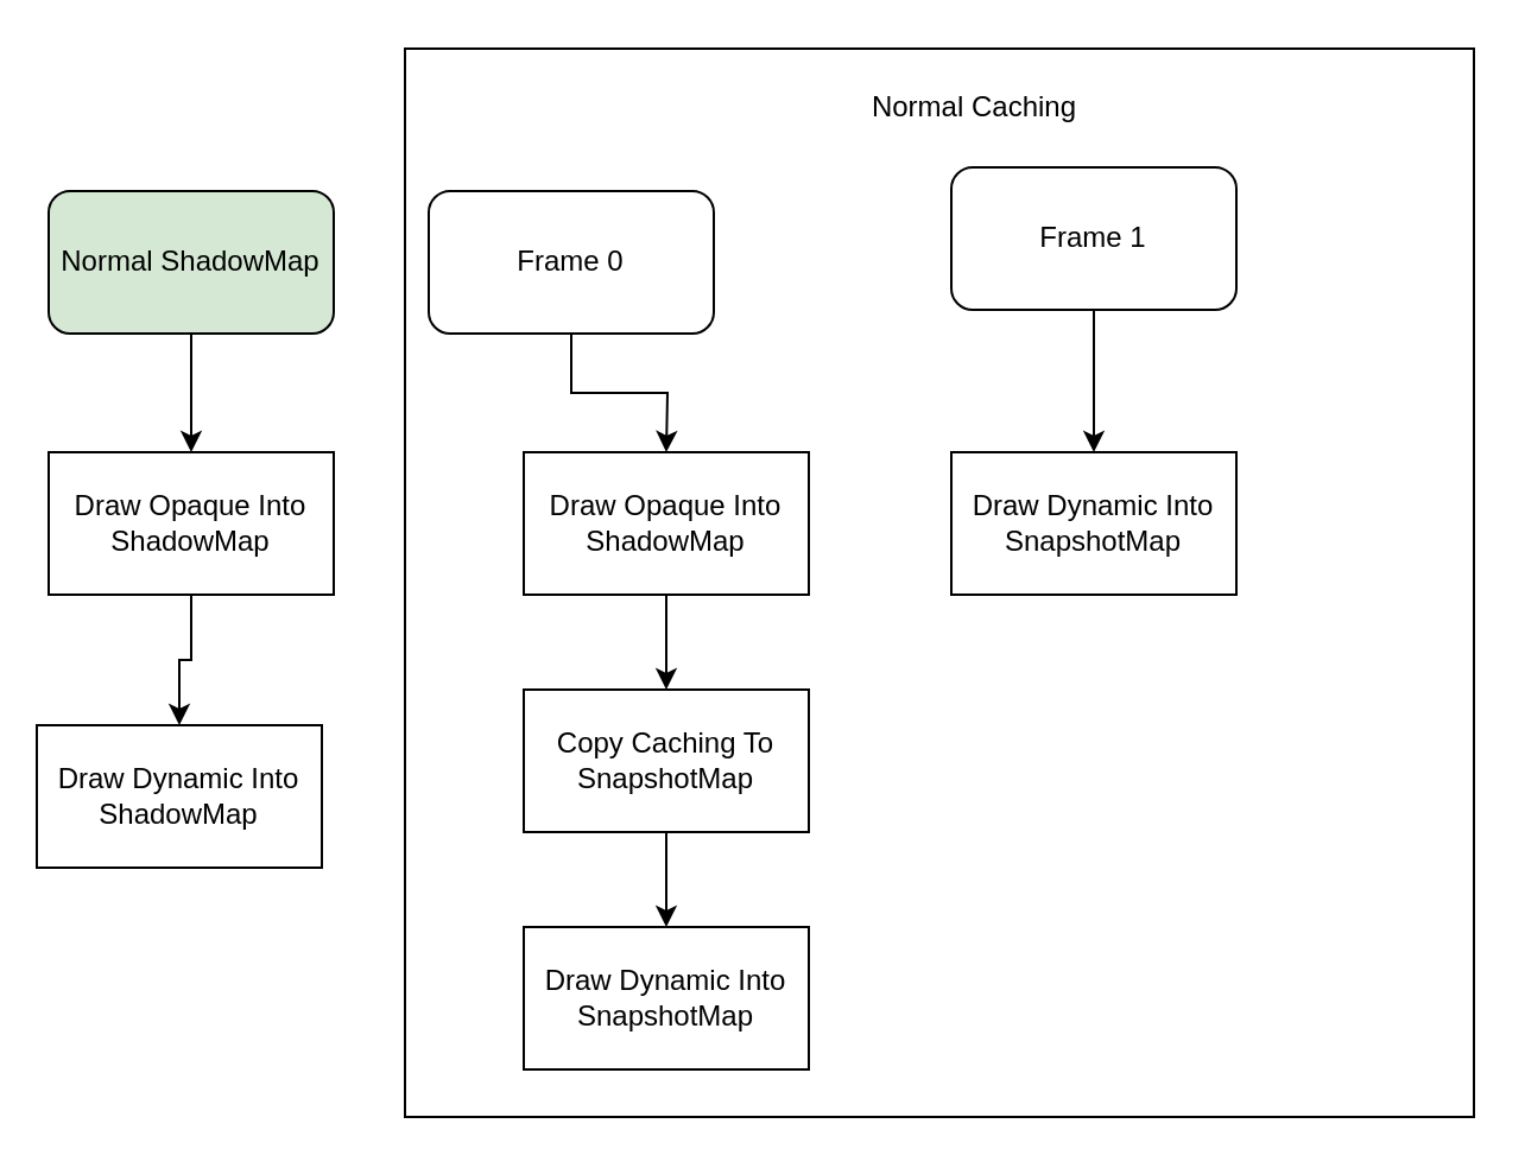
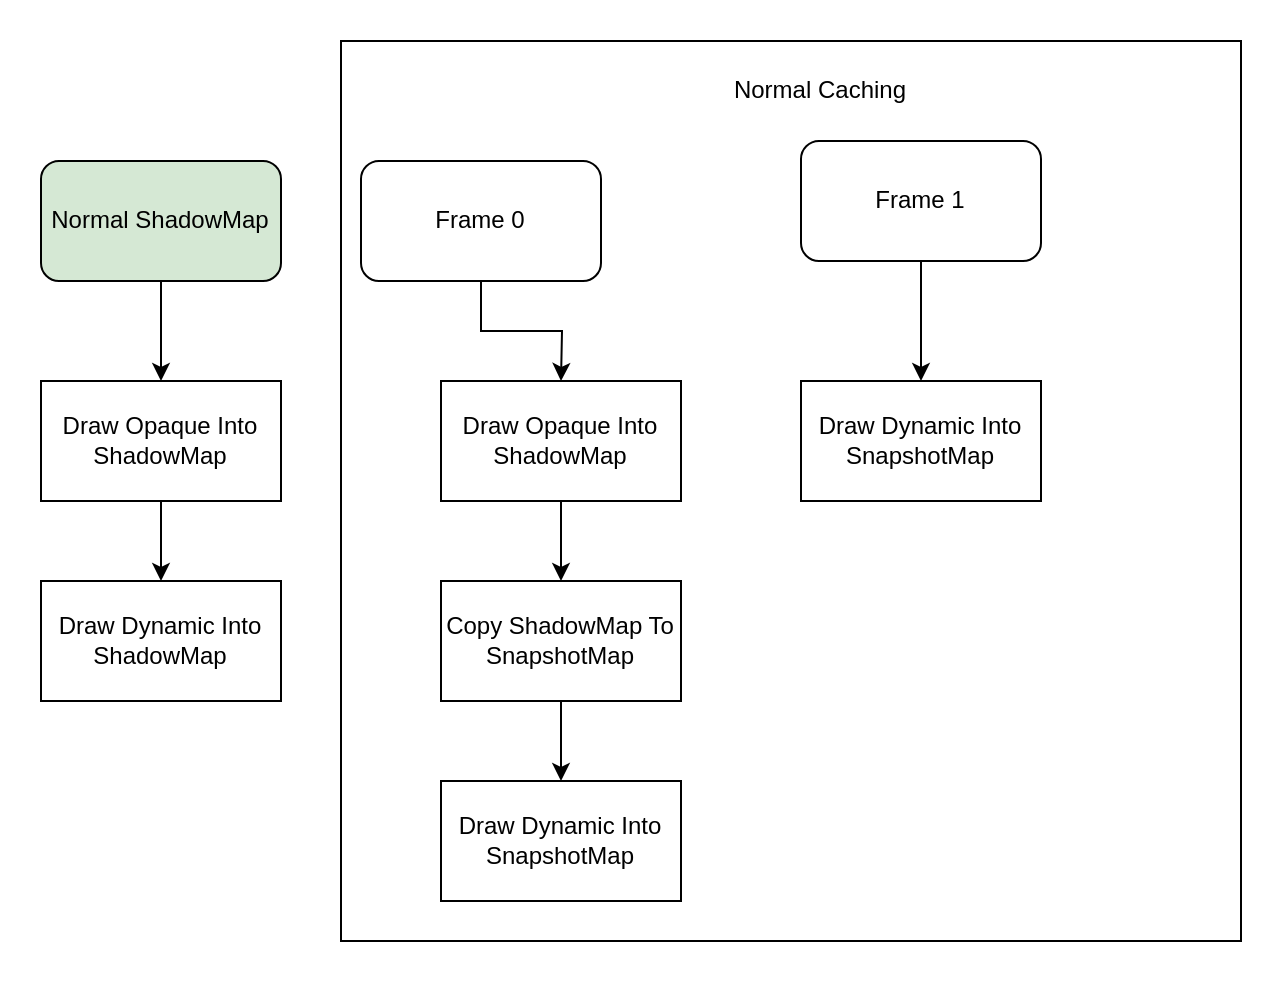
  <mxCell id="0" />
  <mxCell id="1" parent="0" />
  <mxCell id="2" value="" style="whiteSpace=wrap;html=1;aspect=fixed;" vertex="1" parent="1"><mxGeometry x="170" y="20" width="450" height="450" as="geometry" /></mxCell>
  <mxCell id="3" style="edgeStyle=orthogonalEdgeStyle;rounded=0;orthogonalLoop=1;jettySize=auto;html=1;" edge="1" parent="1" source="4"><mxGeometry relative="1" as="geometry"><mxPoint x="280" y="190" as="targetPoint" /></mxGeometry></mxCell>
  <mxCell id="4" value="Frame 0" style="rounded=1;whiteSpace=wrap;html=1;" vertex="1" parent="1"><mxGeometry x="180" y="80" width="120" height="60" as="geometry" /></mxCell>
  <mxCell id="5" style="edgeStyle=orthogonalEdgeStyle;rounded=0;orthogonalLoop=1;jettySize=auto;html=1;" edge="1" parent="1" source="6"><mxGeometry relative="1" as="geometry"><mxPoint x="280" y="290" as="targetPoint" /></mxGeometry></mxCell>
  <mxCell id="6" value="Draw Opaque Into ShadowMap" style="rounded=0;whiteSpace=wrap;html=1;" vertex="1" parent="1"><mxGeometry x="220" y="190" width="120" height="60" as="geometry" /></mxCell>
  <mxCell id="7" style="edgeStyle=orthogonalEdgeStyle;rounded=0;orthogonalLoop=1;jettySize=auto;html=1;" edge="1" parent="1" source="8"><mxGeometry relative="1" as="geometry"><mxPoint x="280" y="390" as="targetPoint" /></mxGeometry></mxCell>
- <mxCell id="8" value="Copy Caching To SnapshotMap" style="rounded=0;whiteSpace=wrap;html=1;" vertex="1" parent="1"><mxGeometry x="220" y="290" width="120" height="60" as="geometry" /></mxCell>
+ <mxCell id="8" value="Copy ShadowMap To SnapshotMap" style="rounded=0;whiteSpace=wrap;html=1;" vertex="1" parent="1"><mxGeometry x="220" y="290" width="120" height="60" as="geometry" /></mxCell>
  <mxCell id="9" value="Draw Dynamic Into SnapshotMap" style="rounded=0;whiteSpace=wrap;html=1;" vertex="1" parent="1"><mxGeometry x="220" y="390" width="120" height="60" as="geometry" /></mxCell>
  <mxCell id="10" style="edgeStyle=orthogonalEdgeStyle;rounded=0;orthogonalLoop=1;jettySize=auto;html=1;entryX=0.5;entryY=0;entryDx=0;entryDy=0;" edge="1" parent="1" source="11" target="12"><mxGeometry relative="1" as="geometry"><mxPoint x="460" y="180" as="targetPoint" /></mxGeometry></mxCell>
  <mxCell id="11" value="Frame 1" style="rounded=1;whiteSpace=wrap;html=1;" vertex="1" parent="1"><mxGeometry x="400" y="70" width="120" height="60" as="geometry" /></mxCell>
  <mxCell id="12" value="Draw Dynamic Into SnapshotMap" style="rounded=0;whiteSpace=wrap;html=1;" vertex="1" parent="1"><mxGeometry x="400" y="190" width="120" height="60" as="geometry" /></mxCell>
  <mxCell id="13" style="edgeStyle=orthogonalEdgeStyle;rounded=0;orthogonalLoop=1;jettySize=auto;html=1;entryX=0.5;entryY=0;entryDx=0;entryDy=0;" edge="1" parent="1" source="14" target="16"><mxGeometry relative="1" as="geometry" /></mxCell>
  <mxCell id="14" value="Normal ShadowMap" style="rounded=1;whiteSpace=wrap;html=1;fillColor=#d5e8d4;" vertex="1" parent="1"><mxGeometry x="20" y="80" width="120" height="60" as="geometry" /></mxCell>
  <mxCell id="15" style="edgeStyle=orthogonalEdgeStyle;rounded=0;orthogonalLoop=1;jettySize=auto;html=1;entryX=0.5;entryY=0;entryDx=0;entryDy=0;" edge="1" parent="1" source="16" target="17"><mxGeometry relative="1" as="geometry" /></mxCell>
  <mxCell id="16" value="Draw Opaque Into ShadowMap" style="rounded=0;whiteSpace=wrap;html=1;" vertex="1" parent="1"><mxGeometry x="20" y="190" width="120" height="60" as="geometry" /></mxCell>
- <mxCell id="17" value="Draw Dynamic Into ShadowMap" style="rounded=0;whiteSpace=wrap;html=1;" vertex="1" parent="1"><mxGeometry x="15" y="305" width="120" height="60" as="geometry" /></mxCell>
+ <mxCell id="17" value="Draw Dynamic Into ShadowMap" style="rounded=0;whiteSpace=wrap;html=1;" vertex="1" parent="1"><mxGeometry x="20" y="290" width="120" height="60" as="geometry" /></mxCell>
  <mxCell id="18" value="Normal Caching" style="text;html=1;strokeColor=none;fillColor=none;align=center;verticalAlign=middle;whiteSpace=wrap;rounded=0;" vertex="1" parent="1"><mxGeometry x="335" y="30" width="150" height="30" as="geometry" /></mxCell>
